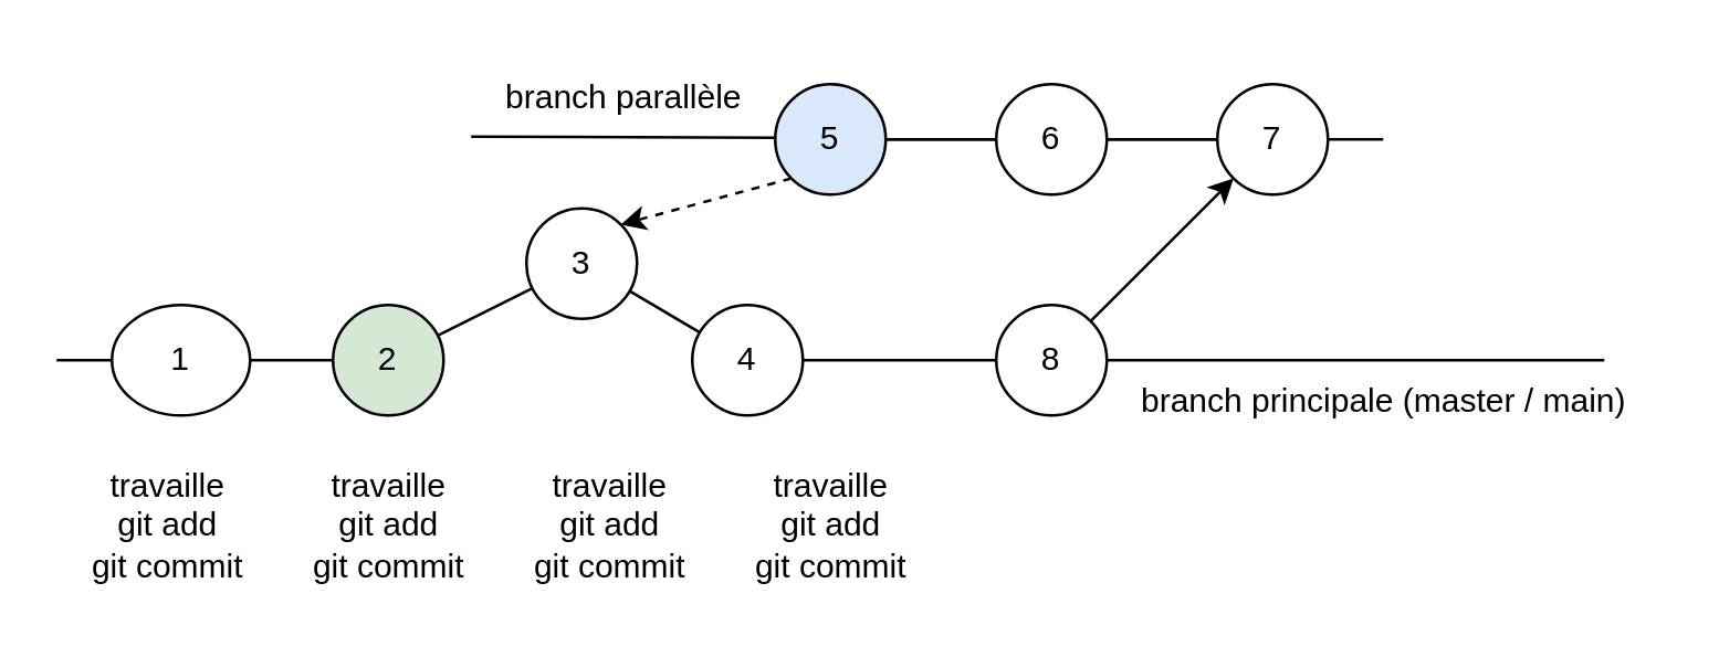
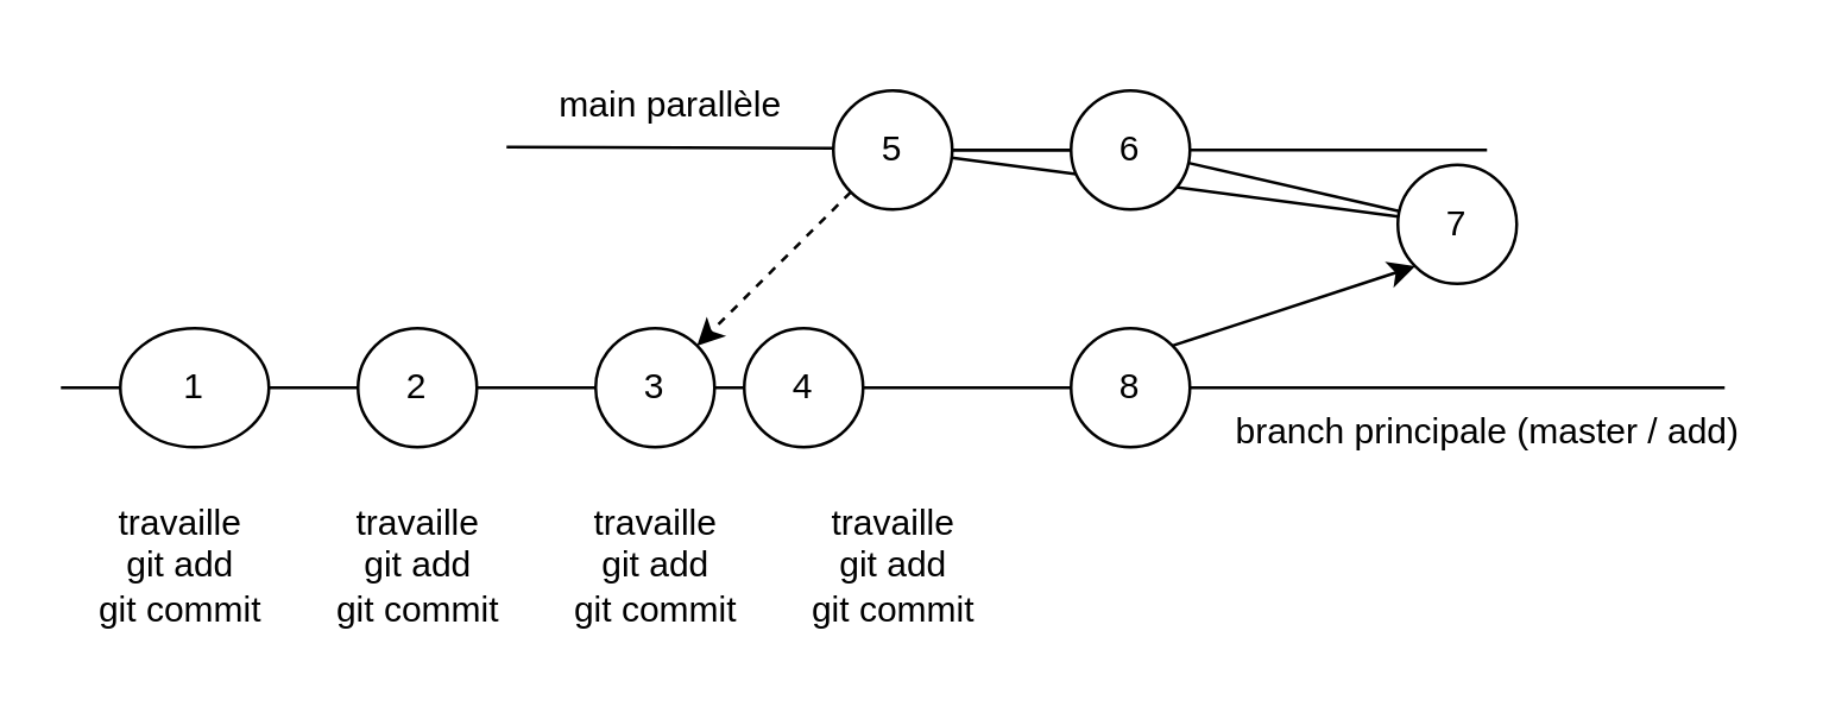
  <mxCell id="0" />
  <mxCell id="1" parent="0" />
  <mxCell id="2" value="" style="endArrow=none;html=1;startArrow=none;" edge="1" parent="1" source="22"><mxGeometry width="50" height="50" relative="1" as="geometry"><mxPoint x="20" y="130" as="sourcePoint" /><mxPoint x="580" y="130" as="targetPoint" /></mxGeometry></mxCell>
  <mxCell id="3" value="" style="endArrow=none;html=1;" edge="1" parent="1" target="4"><mxGeometry width="50" height="50" relative="1" as="geometry"><mxPoint x="20" y="130" as="sourcePoint" /><mxPoint x="340" y="130" as="targetPoint" /></mxGeometry></mxCell>
  <mxCell id="4" value="1" style="ellipse;whiteSpace=wrap;html=1;aspect=fixed;" vertex="1" parent="1"><mxGeometry x="40" y="110" width="50" height="40" as="geometry" /></mxCell>
  <mxCell id="5" value="" style="endArrow=none;html=1;startArrow=none;" edge="1" parent="1" source="4" target="6"><mxGeometry width="50" height="50" relative="1" as="geometry"><mxPoint x="80" y="130" as="sourcePoint" /><mxPoint x="340" y="130" as="targetPoint" /></mxGeometry></mxCell>
- <mxCell id="6" value="2" style="ellipse;whiteSpace=wrap;html=1;aspect=fixed;fillColor=#d5e8d4;" vertex="1" parent="1"><mxGeometry x="120" y="110" width="40" height="40" as="geometry" /></mxCell>
+ <mxCell id="6" value="2" style="ellipse;whiteSpace=wrap;html=1;aspect=fixed;" vertex="1" parent="1"><mxGeometry x="120" y="110" width="40" height="40" as="geometry" /></mxCell>
  <mxCell id="7" value="" style="endArrow=none;html=1;startArrow=none;" edge="1" parent="1" source="6" target="8"><mxGeometry width="50" height="50" relative="1" as="geometry"><mxPoint x="155" y="130" as="sourcePoint" /><mxPoint x="420" y="130" as="targetPoint" /></mxGeometry></mxCell>
- <mxCell id="8" value="3" style="ellipse;whiteSpace=wrap;html=1;aspect=fixed;" vertex="1" parent="1"><mxGeometry x="190" y="75" width="40" height="40" as="geometry" /></mxCell>
+ <mxCell id="8" value="3" style="ellipse;whiteSpace=wrap;html=1;aspect=fixed;" vertex="1" parent="1"><mxGeometry x="200" y="110" width="40" height="40" as="geometry" /></mxCell>
  <mxCell id="9" value="" style="endArrow=none;html=1;startArrow=none;" edge="1" parent="1" source="8" target="10"><mxGeometry width="50" height="50" relative="1" as="geometry"><mxPoint x="230" y="130" as="sourcePoint" /><mxPoint x="420" y="130" as="targetPoint" /></mxGeometry></mxCell>
  <mxCell id="10" value="4" style="ellipse;whiteSpace=wrap;html=1;aspect=fixed;" vertex="1" parent="1"><mxGeometry x="250" y="110" width="40" height="40" as="geometry" /></mxCell>
  <mxCell id="11" value="travaille&lt;br&gt;git add&lt;br&gt;git commit" style="text;html=1;align=center;verticalAlign=middle;resizable=0;points=[];autosize=1;strokeColor=none;fillColor=none;" vertex="1" parent="1"><mxGeometry x="20" y="160" width="80" height="60" as="geometry" /></mxCell>
  <mxCell id="12" value="travaille&lt;br&gt;git add&lt;br&gt;git commit" style="text;html=1;align=center;verticalAlign=middle;resizable=0;points=[];autosize=1;strokeColor=none;fillColor=none;" vertex="1" parent="1"><mxGeometry x="100" y="160" width="80" height="60" as="geometry" /></mxCell>
  <mxCell id="13" value="travaille&lt;br&gt;git add&lt;br&gt;git commit" style="text;html=1;align=center;verticalAlign=middle;resizable=0;points=[];autosize=1;strokeColor=none;fillColor=none;" vertex="1" parent="1"><mxGeometry x="180" y="160" width="80" height="60" as="geometry" /></mxCell>
  <mxCell id="14" value="travaille&lt;br&gt;git add&lt;br&gt;git commit" style="text;html=1;align=center;verticalAlign=middle;resizable=0;points=[];autosize=1;strokeColor=none;fillColor=none;" vertex="1" parent="1"><mxGeometry x="260" y="160" width="80" height="60" as="geometry" /></mxCell>
  <mxCell id="15" value="" style="endArrow=none;html=1;startArrow=none;" edge="1" parent="1" source="20"><mxGeometry width="50" height="50" relative="1" as="geometry"><mxPoint x="260" y="50" as="sourcePoint" /><mxPoint x="500" y="50" as="targetPoint" /><Array as="points"><mxPoint x="300" y="50" /></Array></mxGeometry></mxCell>
- <mxCell id="16" value="5" style="ellipse;whiteSpace=wrap;html=1;aspect=fixed;fillColor=#dae8fc;" vertex="1" parent="1"><mxGeometry x="280" y="30" width="40" height="40" as="geometry" /></mxCell>
+ <mxCell id="16" value="5" style="ellipse;whiteSpace=wrap;html=1;aspect=fixed;" vertex="1" parent="1"><mxGeometry x="280" y="30" width="40" height="40" as="geometry" /></mxCell>
  <mxCell id="17" value="" style="endArrow=none;html=1;" edge="1" parent="1" target="18"><mxGeometry width="50" height="50" relative="1" as="geometry"><mxPoint x="320" y="50" as="sourcePoint" /><mxPoint x="540" y="50" as="targetPoint" /><Array as="points" /></mxGeometry></mxCell>
  <mxCell id="18" value="6" style="ellipse;whiteSpace=wrap;html=1;aspect=fixed;" vertex="1" parent="1"><mxGeometry x="360" y="30" width="40" height="40" as="geometry" /></mxCell>
  <mxCell id="19" value="" style="endArrow=none;html=1;startArrow=none;" edge="1" parent="1" source="18" target="20"><mxGeometry width="50" height="50" relative="1" as="geometry"><mxPoint x="360" y="50" as="sourcePoint" /><mxPoint x="540" y="50" as="targetPoint" /><Array as="points" /></mxGeometry></mxCell>
- <mxCell id="20" value="7" style="ellipse;whiteSpace=wrap;html=1;aspect=fixed;" vertex="1" parent="1"><mxGeometry x="440" y="30" width="40" height="40" as="geometry" /></mxCell>
+ <mxCell id="20" value="7" style="ellipse;whiteSpace=wrap;html=1;aspect=fixed;" vertex="1" parent="1"><mxGeometry x="470" y="55" width="40" height="40" as="geometry" /></mxCell>
  <mxCell id="21" value="" style="endArrow=none;html=1;startArrow=none;" edge="1" parent="1" source="10" target="22"><mxGeometry width="50" height="50" relative="1" as="geometry"><mxPoint x="320" y="130" as="sourcePoint" /><mxPoint x="420" y="130" as="targetPoint" /></mxGeometry></mxCell>
  <mxCell id="22" value="8" style="ellipse;whiteSpace=wrap;html=1;aspect=fixed;" vertex="1" parent="1"><mxGeometry x="360" y="110" width="40" height="40" as="geometry" /></mxCell>
  <mxCell id="23" value="" style="endArrow=classic;html=1;entryX=1;entryY=0;entryDx=0;entryDy=0;exitX=0;exitY=1;exitDx=0;exitDy=0;dashed=1;" edge="1" parent="1" source="16" target="8"><mxGeometry width="50" height="50" relative="1" as="geometry"><mxPoint x="290" y="100" as="sourcePoint" /><mxPoint x="270" y="70" as="targetPoint" /></mxGeometry></mxCell>
  <mxCell id="24" value="" style="endArrow=classic;html=1;exitX=1;exitY=0;exitDx=0;exitDy=0;entryX=0;entryY=1;entryDx=0;entryDy=0;" edge="1" parent="1" source="22" target="20"><mxGeometry width="50" height="50" relative="1" as="geometry"><mxPoint x="451.718" y="70.002" as="sourcePoint" /><mxPoint x="460" y="90" as="targetPoint" /></mxGeometry></mxCell>
- <mxCell id="25" value="branch principale (master / main)" style="text;html=1;align=center;verticalAlign=middle;resizable=0;points=[];autosize=1;strokeColor=none;fillColor=none;" vertex="1" parent="1"><mxGeometry x="400" y="130" width="200" height="30" as="geometry" /></mxCell>
- <mxCell id="26" value="branch parallèle" style="text;html=1;align=center;verticalAlign=middle;resizable=0;points=[];autosize=1;strokeColor=none;fillColor=none;" vertex="1" parent="1"><mxGeometry x="170" y="20" width="110" height="30" as="geometry" /></mxCell>
+ <mxCell id="25" value="branch principale (master / add)" style="text;html=1;align=center;verticalAlign=middle;resizable=0;points=[];autosize=1;strokeColor=none;fillColor=none;" vertex="1" parent="1"><mxGeometry x="400" y="130" width="200" height="30" as="geometry" /></mxCell>
+ <mxCell id="26" value="main parallèle" style="text;html=1;align=center;verticalAlign=middle;resizable=0;points=[];autosize=1;strokeColor=none;fillColor=none;" vertex="1" parent="1"><mxGeometry x="170" y="20" width="110" height="30" as="geometry" /></mxCell>
  <mxCell id="27" value="" style="endArrow=none;html=1;" edge="1" parent="1"><mxGeometry width="50" height="50" relative="1" as="geometry"><mxPoint x="170" y="49" as="sourcePoint" /><mxPoint x="280" y="49.41" as="targetPoint" /><Array as="points" /></mxGeometry></mxCell>
